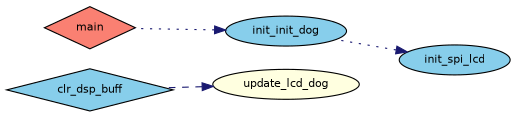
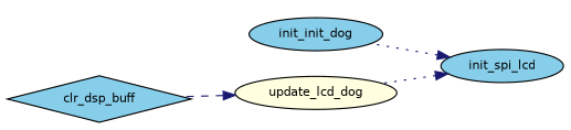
  digraph {
    rankdir=RL
    node [color=black fillcolor=skyblue fontname=Helvetica fontsize=10 shape=ellipse style=filled]
    edge [color=midnightblue dir=back fontname=Helvetica fontsize=10 labelfontname=Helvetica labelfontsize=10 style=dotted]
    n1 [fontcolor=black height=0.2 label=init_spi_lcd width=0.4]
    n2 [height=0.2 label=init_init_dog width=0.4]
    n3 [fillcolor=lightyellow height=0.2 label=update_lcd_dog width=0.4]
-   n4 [fillcolor=salmon height=0.2 label=main shape=diamond width=0.4]
    n5 [height=0.2 label=clr_dsp_buff shape=diamond width=0.4]
    n1 -> n2
-   n2 -> n4
+   n1 -> n3
    n3 -> n5 [style=dashed]
  }
